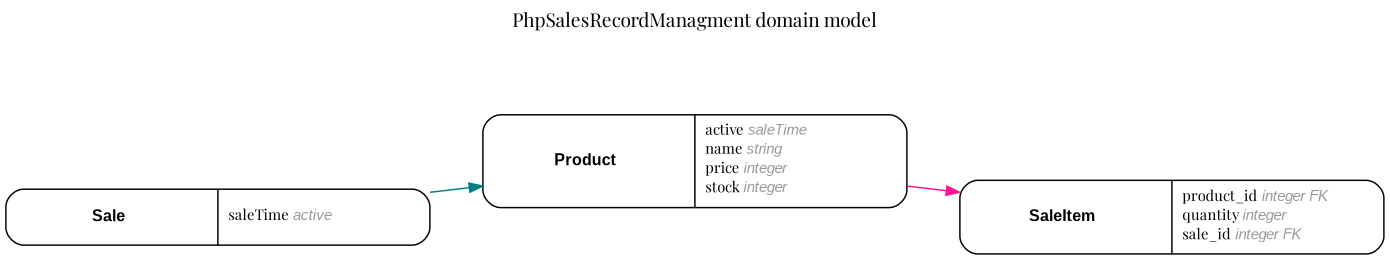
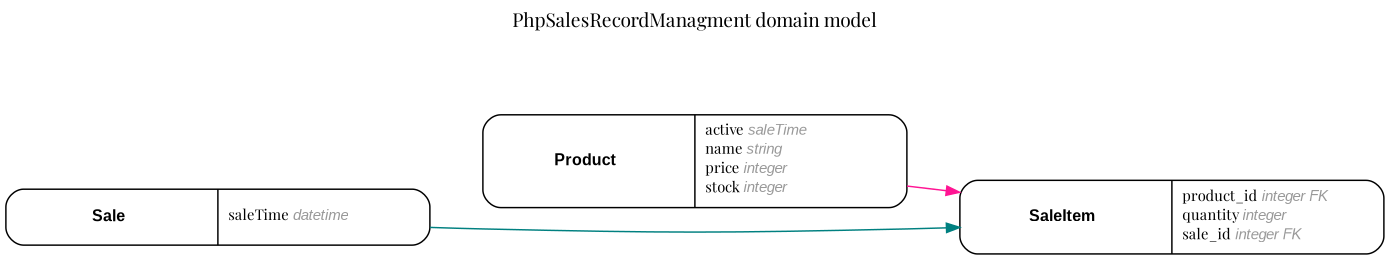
  digraph {
    concentrate=true
    fontname="Playfair Display"
    fontsize=13
    label="PhpSalesRecordManagment domain model\n\n"
    labelloc=t
    nodesep=0.4
    rankdir=LR
    ranksep=0.5
    splines=spline
    node [fontname="Playfair Display" fontsize=10 margin="0.07,0.05" penwidth=1.0 shape=Mrecord]
    edge [arrowhead=normal arrowsize=0.9 arrowtail=none dir=both fontname="Playfair Display" fontsize=7 labelangle=32 labeldistance=1.8 penwidth=1.0 weight=2]
    n1 [label=<{<table border="0" align="center" cellspacing="0.5" cellpadding="0" width="134">   <tr><td align="center" valign="bottom" width="130"><font face="Arial Bold" point-size="11">Product</font></td></tr> </table> | <table border="0" align="left" cellspacing="2" cellpadding="0" width="134">   <tr><td align="left" width="130" port="active">active <font face="Arial Italic" color="grey60">saleTime</font></td></tr>   <tr><td align="left" width="130" port="name">name <font face="Arial Italic" color="grey60">string</font></td></tr>   <tr><td align="left" width="130" port="price">price <font face="Arial Italic" color="grey60">integer</font></td></tr>   <tr><td align="left" width="130" port="stock">stock <font face="Arial Italic" color="grey60">integer</font></td></tr> </table> }>]
    n2 [label=<{<table border="0" align="center" cellspacing="0.5" cellpadding="0" width="134">   <tr><td align="center" valign="bottom" width="130"><font face="Arial Bold" point-size="11">SaleItem</font></td></tr> </table> | <table border="0" align="left" cellspacing="2" cellpadding="0" width="134">   <tr><td align="left" width="130" port="product_id">product_id <font face="Arial Italic" color="grey60">integer FK</font></td></tr>   <tr><td align="left" width="130" port="quantity">quantity <font face="Arial Italic" color="grey60">integer</font></td></tr>   <tr><td align="left" width="130" port="sale_id">sale_id <font face="Arial Italic" color="grey60">integer FK</font></td></tr> </table> }>]
-   n3 [label=<{<table border="0" align="center" cellspacing="0.5" cellpadding="0" width="134">   <tr><td align="center" valign="bottom" width="130"><font face="Arial Bold" point-size="11">Sale</font></td></tr> </table> | <table border="0" align="left" cellspacing="2" cellpadding="0" width="134">   <tr><td align="left" width="130" port="saleTime">saleTime <font face="Arial Italic" color="grey60">active</font></td></tr> </table> }>]
+   n3 [label=<{<table border="0" align="center" cellspacing="0.5" cellpadding="0" width="134">   <tr><td align="center" valign="bottom" width="130"><font face="Arial Bold" point-size="11">Sale</font></td></tr> </table> | <table border="0" align="left" cellspacing="2" cellpadding="0" width="134">   <tr><td align="left" width="130" port="saleTime">saleTime <font face="Arial Italic" color="grey60">datetime</font></td></tr> </table> }>]
    n1 -> n2 [color=deeppink]
-   n3 -> n1 [color=teal]
+   n3 -> n2 [color=teal]
  }
